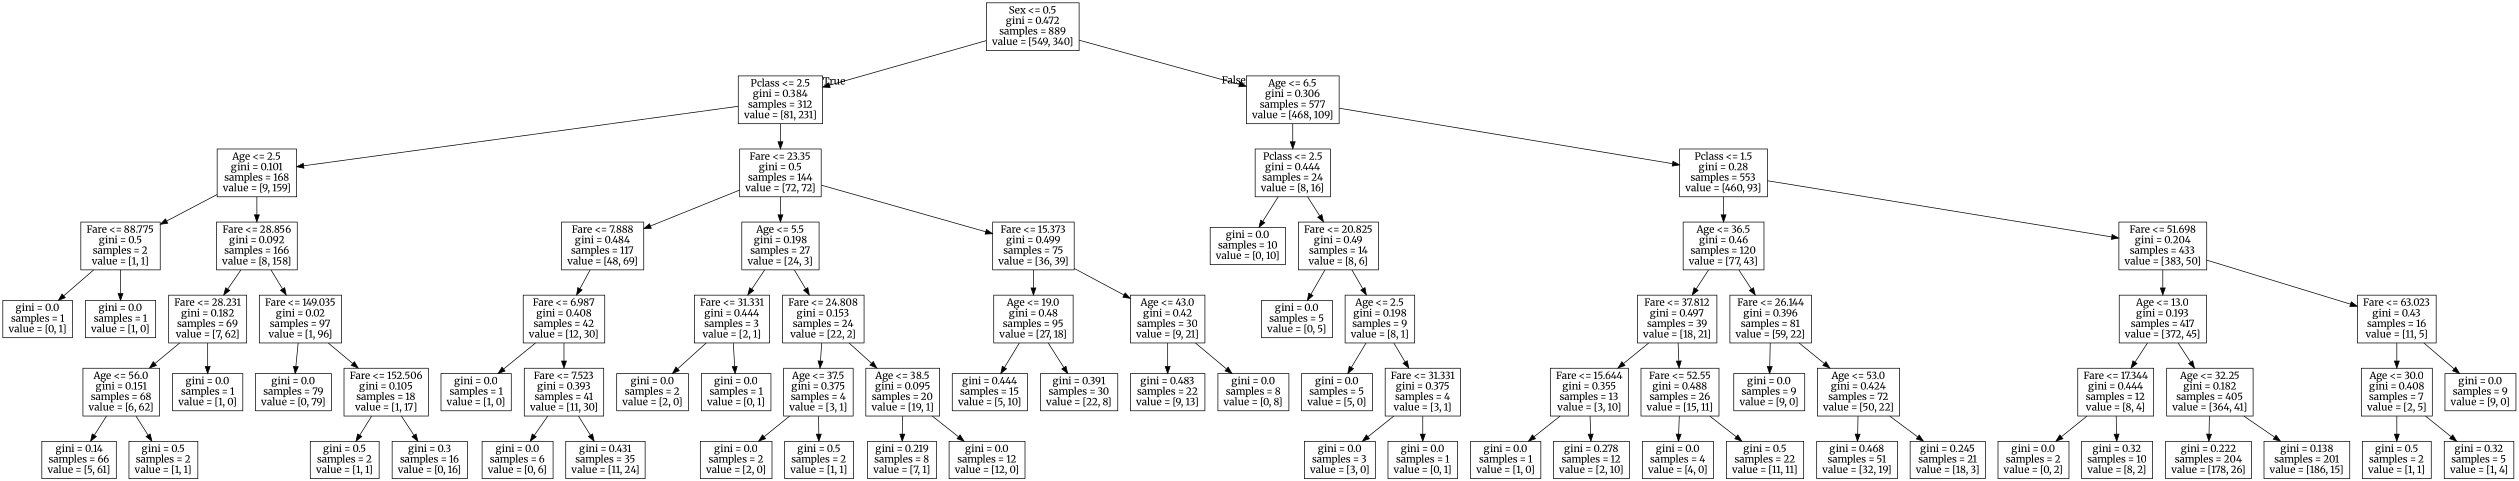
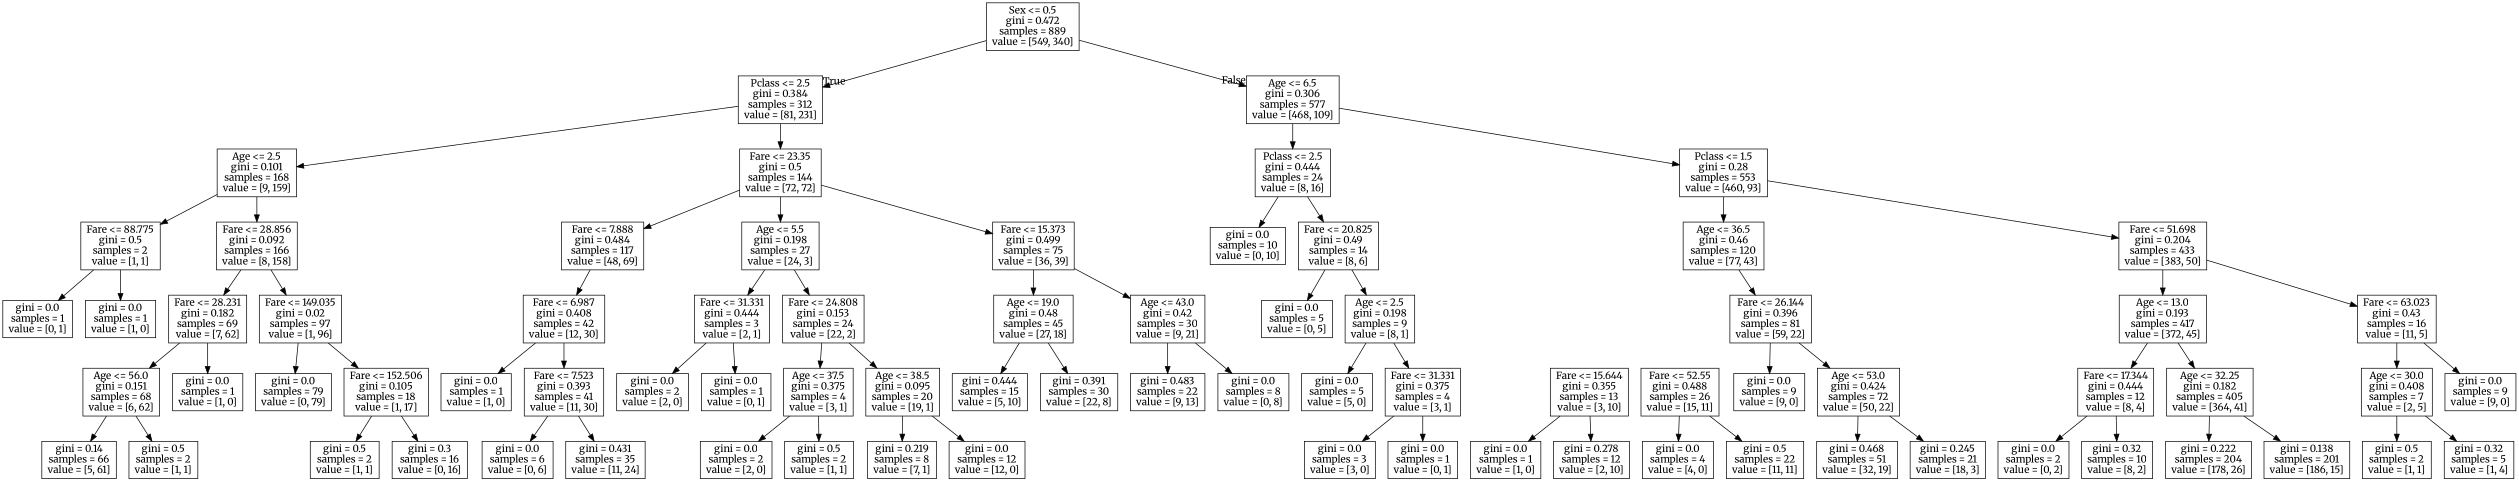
  digraph {
    fontname=Merriweather
    node [fontname=Merriweather shape=box]
    edge [fontname=Merriweather]
    n1 [label="Sex <= 0.5\ngini = 0.472\nsamples = 889\nvalue = [549, 340]"]
    n2 [label="Pclass <= 2.5\ngini = 0.384\nsamples = 312\nvalue = [81, 231]"]
    n3 [label="Age <= 6.5\ngini = 0.306\nsamples = 577\nvalue = [468, 109]"]
    n4 [label="Age <= 2.5\ngini = 0.101\nsamples = 168\nvalue = [9, 159]"]
    n5 [label="Fare <= 23.35\ngini = 0.5\nsamples = 144\nvalue = [72, 72]"]
    n6 [label="Pclass <= 2.5\ngini = 0.444\nsamples = 24\nvalue = [8, 16]"]
    n7 [label="Pclass <= 1.5\ngini = 0.28\nsamples = 553\nvalue = [460, 93]"]
    n8 [label="Fare <= 88.775\ngini = 0.5\nsamples = 2\nvalue = [1, 1]"]
    n9 [label="Fare <= 28.856\ngini = 0.092\nsamples = 166\nvalue = [8, 158]"]
    n10 [label="Fare <= 7.888\ngini = 0.484\nsamples = 117\nvalue = [48, 69]"]
    n11 [label="Age <= 5.5\ngini = 0.198\nsamples = 27\nvalue = [24, 3]"]
    n12 [label="Fare <= 15.373\ngini = 0.499\nsamples = 75\nvalue = [36, 39]"]
    n13 [label="gini = 0.0\nsamples = 1\nvalue = [0, 1]"]
    n14 [label="gini = 0.0\nsamples = 1\nvalue = [1, 0]"]
    n15 [label="Fare <= 28.231\ngini = 0.182\nsamples = 69\nvalue = [7, 62]"]
    n16 [label="Fare <= 149.035\ngini = 0.02\nsamples = 97\nvalue = [1, 96]"]
    n17 [label="Age <= 56.0\ngini = 0.151\nsamples = 68\nvalue = [6, 62]"]
    n18 [label="gini = 0.0\nsamples = 1\nvalue = [1, 0]"]
    n19 [label="gini = 0.0\nsamples = 79\nvalue = [0, 79]"]
    n20 [label="Fare <= 152.506\ngini = 0.105\nsamples = 18\nvalue = [1, 17]"]
    n21 [label="gini = 0.14\nsamples = 66\nvalue = [5, 61]"]
    n22 [label="gini = 0.5\nsamples = 2\nvalue = [1, 1]"]
    n23 [label="gini = 0.5\nsamples = 2\nvalue = [1, 1]"]
    n24 [label="gini = 0.3\nsamples = 16\nvalue = [0, 16]"]
    n25 [label="Fare <= 6.987\ngini = 0.408\nsamples = 42\nvalue = [12, 30]"]
    n26 [label="Fare <= 31.331\ngini = 0.444\nsamples = 3\nvalue = [2, 1]"]
    n27 [label="Fare <= 24.808\ngini = 0.153\nsamples = 24\nvalue = [22, 2]"]
    n28 [label="gini = 0.0\nsamples = 1\nvalue = [1, 0]"]
    n29 [label="Fare <= 7.523\ngini = 0.393\nsamples = 41\nvalue = [11, 30]"]
-   n30 [label="Age <= 19.0\ngini = 0.48\nsamples = 95\nvalue = [27, 18]"]
+   n30 [label="Age <= 19.0\ngini = 0.48\nsamples = 45\nvalue = [27, 18]"]
    n31 [label="Age <= 43.0\ngini = 0.42\nsamples = 30\nvalue = [9, 21]"]
    n32 [label="gini = 0.0\nsamples = 6\nvalue = [0, 6]"]
    n33 [label="gini = 0.431\nsamples = 35\nvalue = [11, 24]"]
    n34 [label="gini = 0.444\nsamples = 15\nvalue = [5, 10]"]
    n35 [label="gini = 0.391\nsamples = 30\nvalue = [22, 8]"]
    n36 [label="gini = 0.483\nsamples = 22\nvalue = [9, 13]"]
    n37 [label="gini = 0.0\nsamples = 8\nvalue = [0, 8]"]
    n38 [label="gini = 0.0\nsamples = 2\nvalue = [2, 0]"]
    n39 [label="gini = 0.0\nsamples = 1\nvalue = [0, 1]"]
    n40 [label="Age <= 37.5\ngini = 0.375\nsamples = 4\nvalue = [3, 1]"]
    n41 [label="Age <= 38.5\ngini = 0.095\nsamples = 20\nvalue = [19, 1]"]
    n42 [label="gini = 0.0\nsamples = 2\nvalue = [2, 0]"]
    n43 [label="gini = 0.5\nsamples = 2\nvalue = [1, 1]"]
    n44 [label="gini = 0.219\nsamples = 8\nvalue = [7, 1]"]
    n45 [label="gini = 0.0\nsamples = 12\nvalue = [12, 0]"]
    n46 [label="gini = 0.0\nsamples = 10\nvalue = [0, 10]"]
    n47 [label="Fare <= 20.825\ngini = 0.49\nsamples = 14\nvalue = [8, 6]"]
    n48 [label="Age <= 36.5\ngini = 0.46\nsamples = 120\nvalue = [77, 43]"]
    n49 [label="Fare <= 51.698\ngini = 0.204\nsamples = 433\nvalue = [383, 50]"]
    n50 [label="gini = 0.0\nsamples = 5\nvalue = [0, 5]"]
    n51 [label="Age <= 2.5\ngini = 0.198\nsamples = 9\nvalue = [8, 1]"]
    n52 [label="gini = 0.0\nsamples = 5\nvalue = [5, 0]"]
    n53 [label="Fare <= 31.331\ngini = 0.375\nsamples = 4\nvalue = [3, 1]"]
    n54 [label="gini = 0.0\nsamples = 3\nvalue = [3, 0]"]
    n55 [label="gini = 0.0\nsamples = 1\nvalue = [0, 1]"]
-   n56 [label="Fare <= 37.812\ngini = 0.497\nsamples = 39\nvalue = [18, 21]"]
    n57 [label="Fare <= 26.144\ngini = 0.396\nsamples = 81\nvalue = [59, 22]"]
    n58 [label="Age <= 13.0\ngini = 0.193\nsamples = 417\nvalue = [372, 45]"]
    n59 [label="Fare <= 63.023\ngini = 0.43\nsamples = 16\nvalue = [11, 5]"]
    n60 [label="Fare <= 15.644\ngini = 0.355\nsamples = 13\nvalue = [3, 10]"]
    n61 [label="Fare <= 52.55\ngini = 0.488\nsamples = 26\nvalue = [15, 11]"]
    n62 [label="gini = 0.0\nsamples = 9\nvalue = [9, 0]"]
    n63 [label="Age <= 53.0\ngini = 0.424\nsamples = 72\nvalue = [50, 22]"]
    n64 [label="gini = 0.0\nsamples = 1\nvalue = [1, 0]"]
    n65 [label="gini = 0.278\nsamples = 12\nvalue = [2, 10]"]
    n66 [label="gini = 0.0\nsamples = 4\nvalue = [4, 0]"]
    n67 [label="gini = 0.5\nsamples = 22\nvalue = [11, 11]"]
    n68 [label="gini = 0.468\nsamples = 51\nvalue = [32, 19]"]
    n69 [label="gini = 0.245\nsamples = 21\nvalue = [18, 3]"]
    n70 [label="Fare <= 17.344\ngini = 0.444\nsamples = 12\nvalue = [8, 4]"]
    n71 [label="Age <= 32.25\ngini = 0.182\nsamples = 405\nvalue = [364, 41]"]
    n72 [label="Age <= 30.0\ngini = 0.408\nsamples = 7\nvalue = [2, 5]"]
    n73 [label="gini = 0.0\nsamples = 9\nvalue = [9, 0]"]
    n74 [label="gini = 0.0\nsamples = 2\nvalue = [0, 2]"]
    n75 [label="gini = 0.32\nsamples = 10\nvalue = [8, 2]"]
    n76 [label="gini = 0.222\nsamples = 204\nvalue = [178, 26]"]
    n77 [label="gini = 0.138\nsamples = 201\nvalue = [186, 15]"]
    n78 [label="gini = 0.5\nsamples = 2\nvalue = [1, 1]"]
    n79 [label="gini = 0.32\nsamples = 5\nvalue = [1, 4]"]
    n1 -> n2 [headlabel=True labelangle=45 labeldistance=2.5]
    n1 -> n3 [headlabel=False labelangle=-45 labeldistance=2.5]
    n2 -> n4
    n2 -> n5
    n3 -> n6
    n3 -> n7
    n4 -> n8
    n4 -> n9
    n5 -> n10
    n5 -> n11
    n5 -> n12
    n6 -> n46
    n6 -> n47
    n7 -> n48
    n7 -> n49
    n8 -> n13
    n8 -> n14
    n9 -> n15
    n9 -> n16
    n10 -> n25
    n11 -> n26
    n11 -> n27
    n12 -> n30
    n12 -> n31
    n15 -> n17
    n15 -> n18
    n16 -> n19
    n16 -> n20
    n17 -> n21
    n17 -> n22
    n20 -> n23
    n20 -> n24
    n25 -> n28
    n25 -> n29
    n26 -> n38
    n26 -> n39
    n27 -> n40
    n27 -> n41
    n29 -> n32
    n29 -> n33
    n30 -> n34
    n30 -> n35
    n31 -> n36
    n31 -> n37
    n40 -> n42
    n40 -> n43
    n41 -> n44
    n41 -> n45
    n47 -> n50
    n47 -> n51
-   n48 -> n56
    n48 -> n57
    n49 -> n58
    n49 -> n59
    n51 -> n52
    n51 -> n53
    n53 -> n54
    n53 -> n55
-   n56 -> n60
-   n56 -> n61
    n57 -> n62
    n57 -> n63
    n58 -> n70
    n58 -> n71
    n59 -> n72
    n59 -> n73
    n60 -> n64
    n60 -> n65
    n61 -> n66
    n61 -> n67
    n63 -> n68
    n63 -> n69
    n70 -> n74
    n70 -> n75
    n71 -> n76
    n71 -> n77
    n72 -> n78
    n72 -> n79
  }
